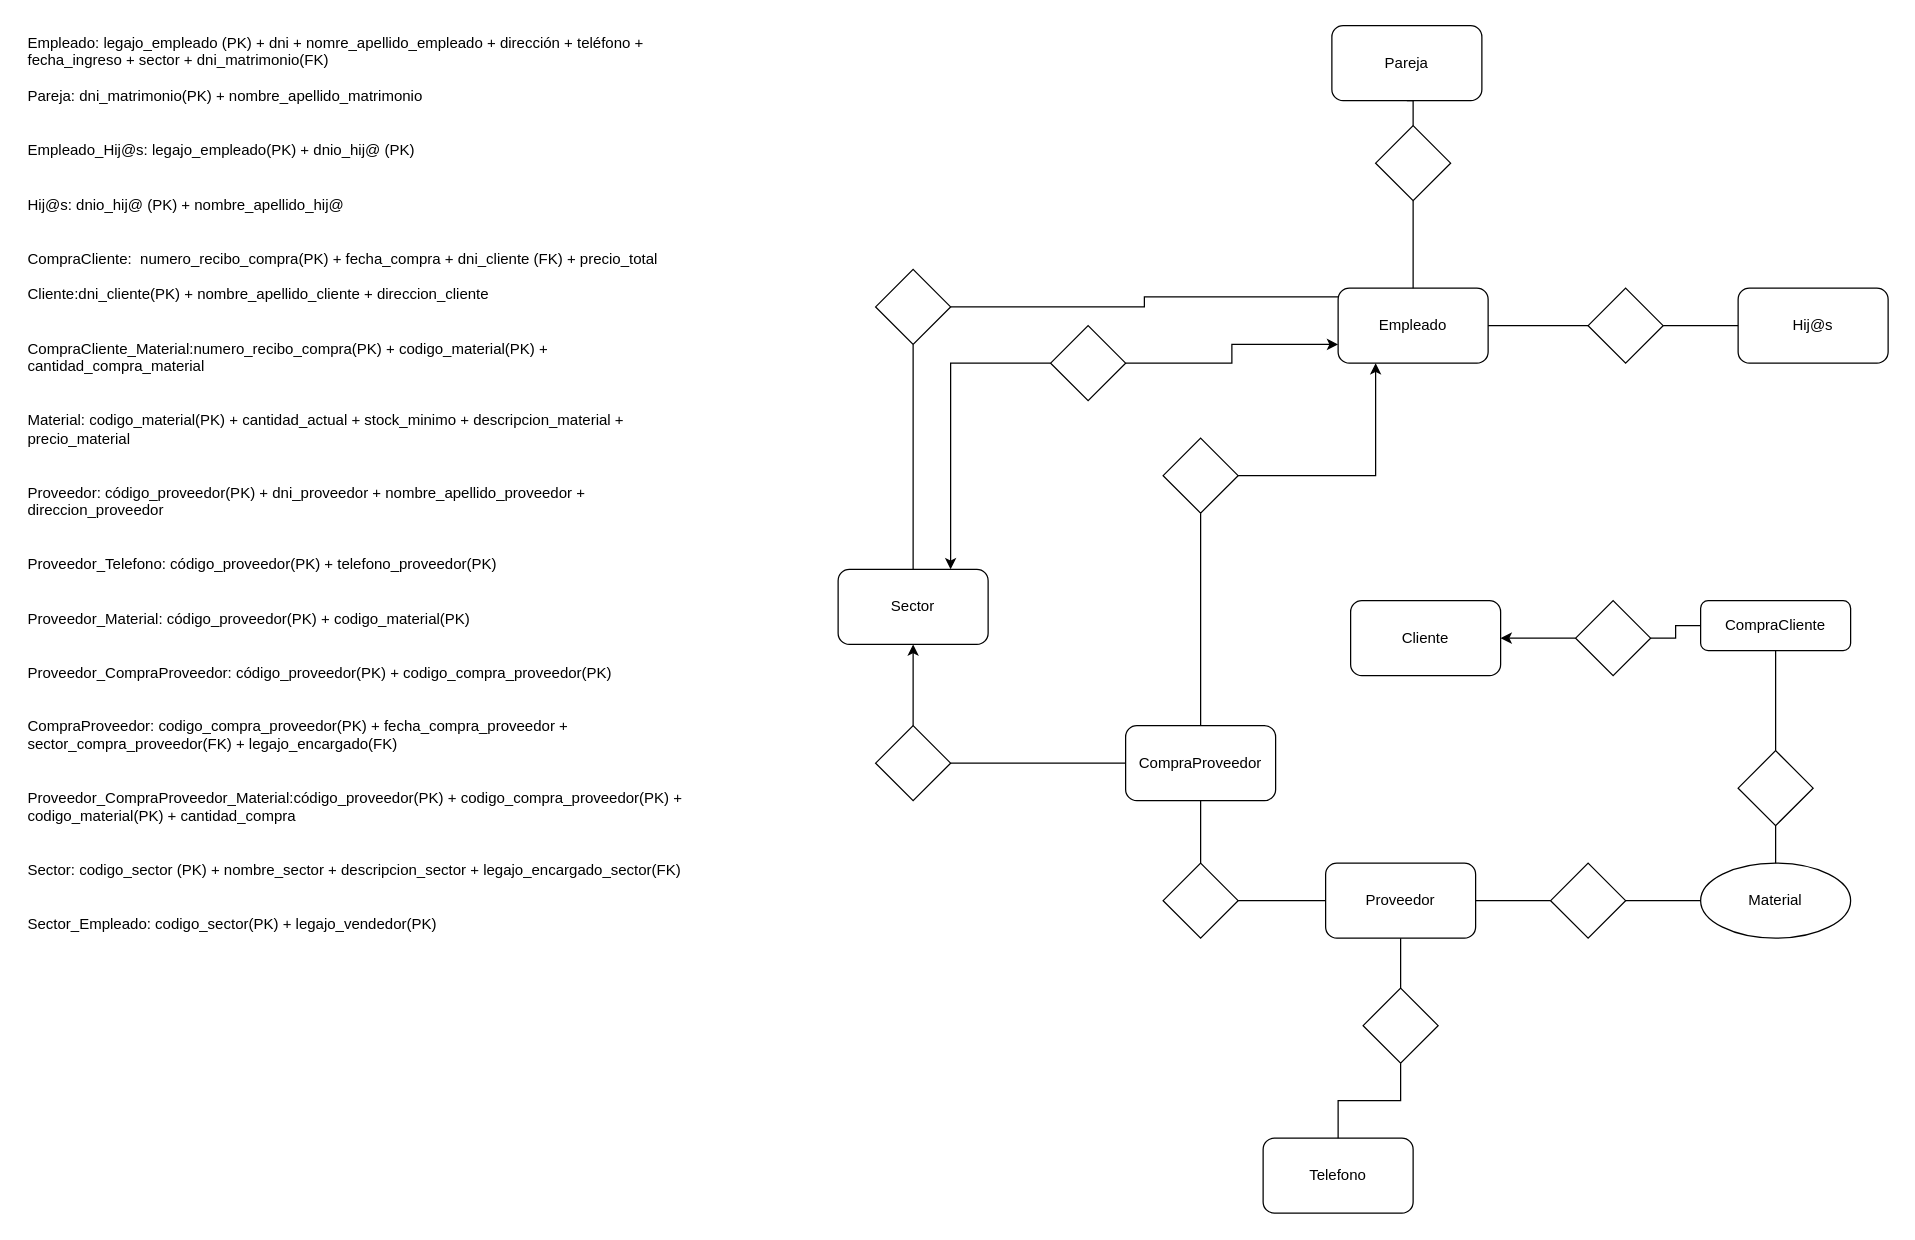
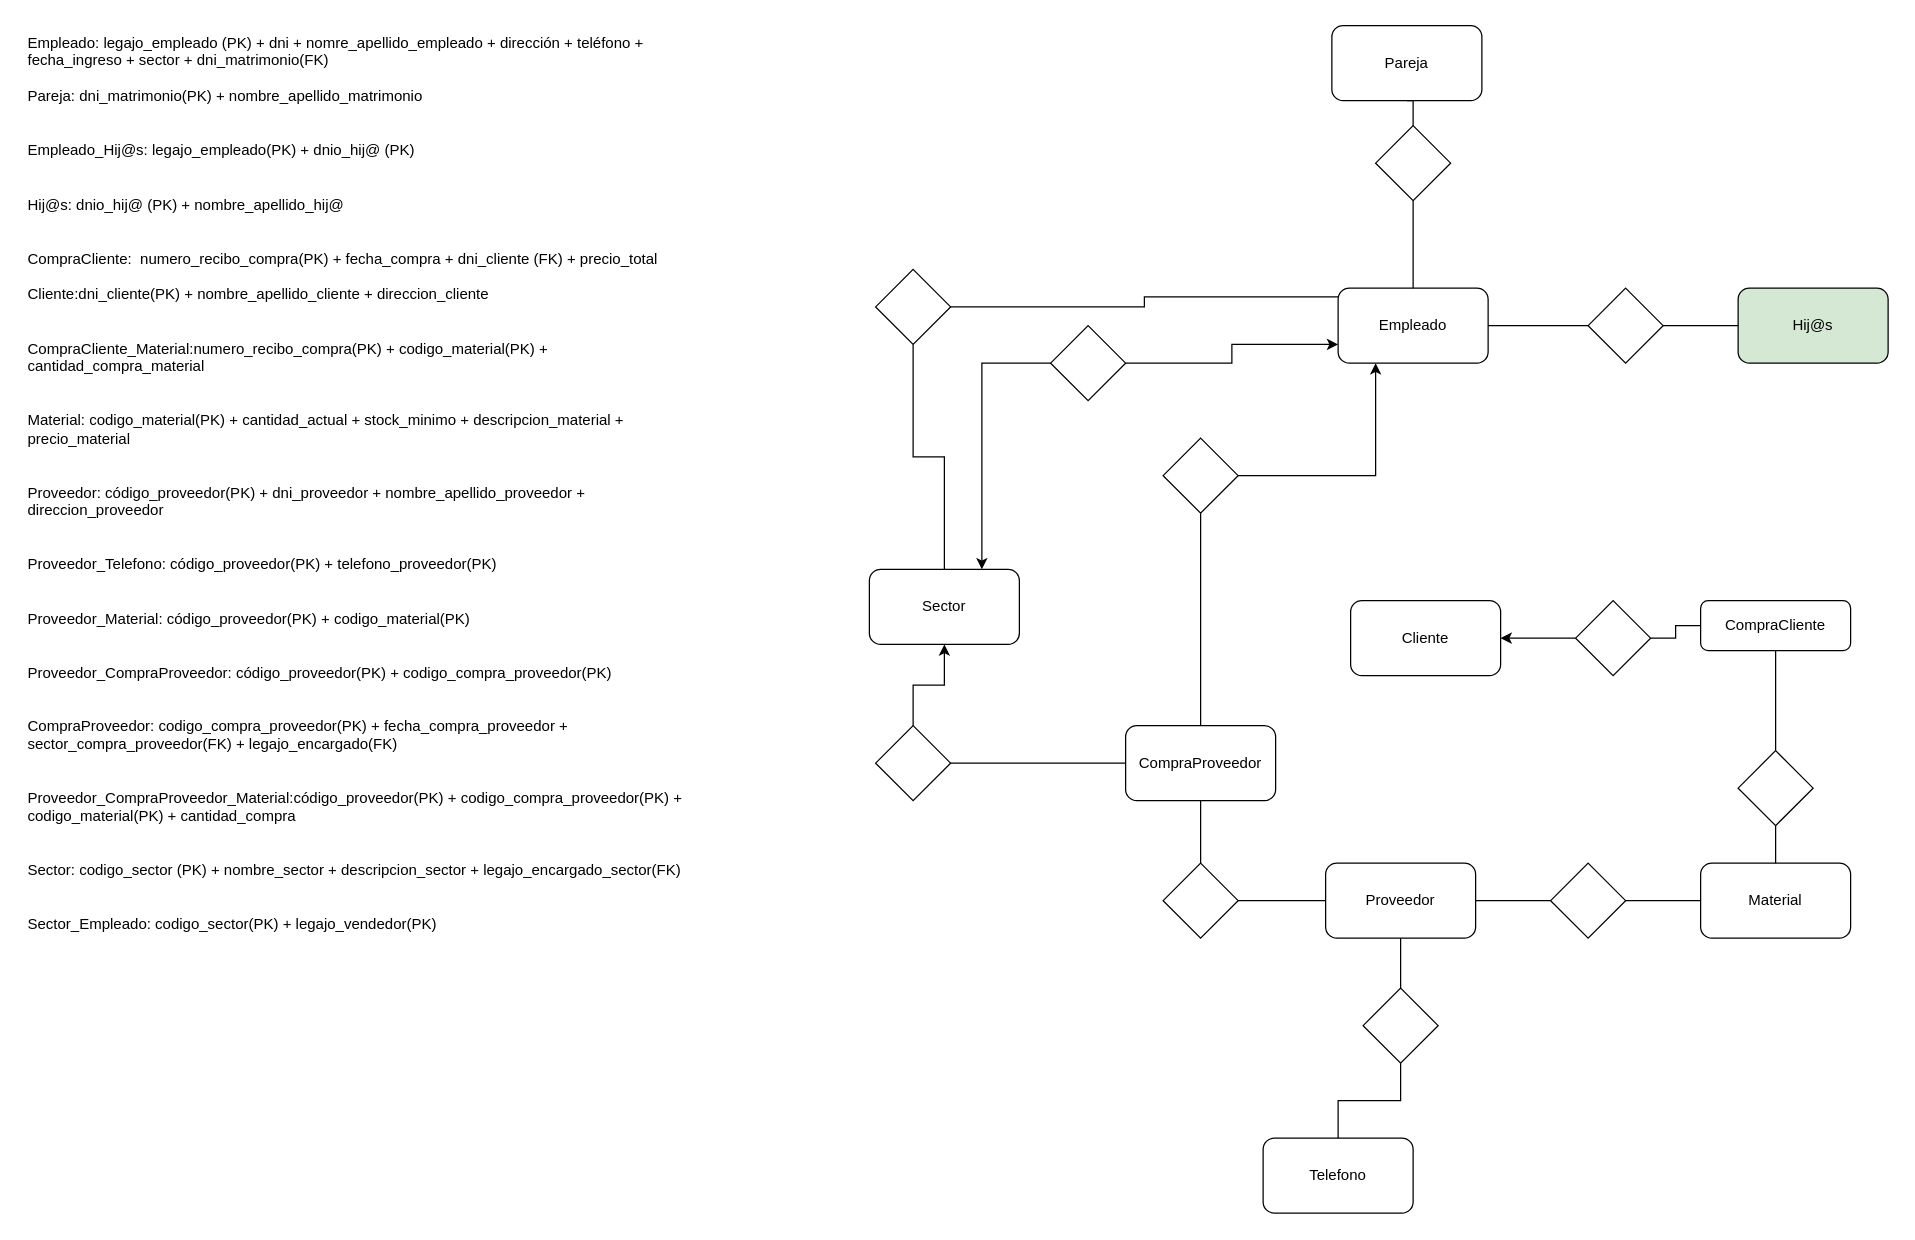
  <mxCell id="0" />
  <mxCell id="1" parent="0" />
  <mxCell id="2" value="Empleado: legajo_empleado (PK) + dni + nomre_apellido_empleado + dirección + teléfono + fecha_ingreso + sector + dni_matrimonio(FK)&#10;&#10;Pareja: dni_matrimonio(PK) + nombre_apellido_matrimonio &#10;&#10;&#10;Empleado_Hij@s: legajo_empleado(PK) + dnio_hij@ (PK) &#10;&#10;&#10;Hij@s: dnio_hij@ (PK) + nombre_apellido_hij@&#10;&#10;&#10;CompraCliente:  numero_recibo_compra(PK) + fecha_compra + dni_cliente (FK) + precio_total&#10;&#10;Cliente:dni_cliente(PK) + nombre_apellido_cliente + direccion_cliente &#10;&#10;&#10;CompraCliente_Material:numero_recibo_compra(PK) + codigo_material(PK) + cantidad_compra_material&#10;&#10;&#10;Material: codigo_material(PK) + cantidad_actual + stock_minimo + descripcion_material + precio_material &#10;&#10;&#10;Proveedor: código_proveedor(PK) + dni_proveedor + nombre_apellido_proveedor + direccion_proveedor &#10;&#10;&#10;Proveedor_Telefono: código_proveedor(PK) + telefono_proveedor(PK)&#10;&#10;&#10;Proveedor_Material: código_proveedor(PK) + codigo_material(PK)&#10;&#10;&#10;Proveedor_CompraProveedor: código_proveedor(PK) + codigo_compra_proveedor(PK) &#10;&#10;&#10;CompraProveedor: codigo_compra_proveedor(PK) + fecha_compra_proveedor + sector_compra_proveedor(FK) + legajo_encargado(FK) &#10;&#10;&#10;Proveedor_CompraProveedor_Material:código_proveedor(PK) + codigo_compra_proveedor(PK) + codigo_material(PK) + cantidad_compra&#10;&#10;&#10;Sector: codigo_sector (PK) + nombre_sector + descripcion_sector + legajo_encargado_sector(FK) &#10;&#10;&#10;Sector_Empleado: codigo_sector(PK) + legajo_vendedor(PK)" style="text;whiteSpace=wrap;" vertex="1" parent="1"><mxGeometry x="20" y="20" width="560" height="730" as="geometry" /></mxCell>
  <mxCell id="3" value="Empleado" style="rounded=1;whiteSpace=wrap;html=1;" vertex="1" parent="1"><mxGeometry x="1070" y="230" width="120" height="60" as="geometry" /></mxCell>
- <mxCell id="4" value="Hij@s" style="rounded=1;whiteSpace=wrap;html=1;" vertex="1" parent="1"><mxGeometry x="1390" y="230" width="120" height="60" as="geometry" /></mxCell>
+ <mxCell id="4" value="Hij@s" style="rounded=1;whiteSpace=wrap;html=1;fillColor=#d5e8d4;" vertex="1" parent="1"><mxGeometry x="1390" y="230" width="120" height="60" as="geometry" /></mxCell>
  <mxCell id="5" style="edgeStyle=orthogonalEdgeStyle;rounded=0;orthogonalLoop=1;jettySize=auto;html=1;entryX=1;entryY=0.5;entryDx=0;entryDy=0;endArrow=none;endFill=0;" edge="1" parent="1" source="7" target="3"><mxGeometry relative="1" as="geometry" /></mxCell>
  <mxCell id="6" style="edgeStyle=orthogonalEdgeStyle;rounded=0;orthogonalLoop=1;jettySize=auto;html=1;entryX=0;entryY=0.5;entryDx=0;entryDy=0;endArrow=none;endFill=0;" edge="1" parent="1" source="7" target="4"><mxGeometry relative="1" as="geometry" /></mxCell>
  <mxCell id="7" value="" style="rhombus;whiteSpace=wrap;html=1;" vertex="1" parent="1"><mxGeometry x="1270" y="230" width="60" height="60" as="geometry" /></mxCell>
  <mxCell id="8" style="edgeStyle=orthogonalEdgeStyle;rounded=0;orthogonalLoop=1;jettySize=auto;html=1;entryX=0.5;entryY=1;entryDx=0;entryDy=0;endArrow=none;endFill=0;" edge="1" parent="1" source="10" target="11"><mxGeometry relative="1" as="geometry" /></mxCell>
  <mxCell id="9" style="edgeStyle=orthogonalEdgeStyle;rounded=0;orthogonalLoop=1;jettySize=auto;html=1;entryX=0.5;entryY=0;entryDx=0;entryDy=0;endArrow=none;endFill=0;" edge="1" parent="1" source="10" target="3"><mxGeometry relative="1" as="geometry" /></mxCell>
  <mxCell id="10" value="" style="rhombus;whiteSpace=wrap;html=1;" vertex="1" parent="1"><mxGeometry x="1100" y="100" width="60" height="60" as="geometry" /></mxCell>
  <mxCell id="11" value="Pareja" style="rounded=1;whiteSpace=wrap;html=1;" vertex="1" parent="1"><mxGeometry x="1065" y="20" width="120" height="60" as="geometry" /></mxCell>
  <mxCell id="12" value="Cliente" style="rounded=1;whiteSpace=wrap;html=1;" vertex="1" parent="1"><mxGeometry x="1080" y="480" width="120" height="60" as="geometry" /></mxCell>
  <mxCell id="13" value="CompraCliente" style="rounded=1;whiteSpace=wrap;html=1;" vertex="1" parent="1"><mxGeometry x="1360" y="480" width="120" height="40" as="geometry" /></mxCell>
  <mxCell id="14" style="edgeStyle=orthogonalEdgeStyle;rounded=0;orthogonalLoop=1;jettySize=auto;html=1;entryX=0;entryY=0.5;entryDx=0;entryDy=0;endArrow=none;endFill=0;" edge="1" parent="1" source="16" target="13"><mxGeometry relative="1" as="geometry" /></mxCell>
  <mxCell id="15" style="edgeStyle=orthogonalEdgeStyle;rounded=0;orthogonalLoop=1;jettySize=auto;html=1;entryX=1;entryY=0.5;entryDx=0;entryDy=0;" edge="1" parent="1" source="16" target="12"><mxGeometry relative="1" as="geometry"><mxPoint x="1210" y="510" as="targetPoint" /></mxGeometry></mxCell>
  <mxCell id="16" value="" style="rhombus;whiteSpace=wrap;html=1;" vertex="1" parent="1"><mxGeometry x="1260" y="480" width="60" height="60" as="geometry" /></mxCell>
- <mxCell id="17" value="Material" style="ellipse;whiteSpace=wrap;html=1;" vertex="1" parent="1"><mxGeometry x="1360" y="690" width="120" height="60" as="geometry" /></mxCell>
+ <mxCell id="17" value="Material" style="rounded=1;whiteSpace=wrap;html=1;" vertex="1" parent="1"><mxGeometry x="1360" y="690" width="120" height="60" as="geometry" /></mxCell>
  <mxCell id="18" style="edgeStyle=orthogonalEdgeStyle;rounded=0;orthogonalLoop=1;jettySize=auto;html=1;entryX=0.5;entryY=0;entryDx=0;entryDy=0;endArrow=none;endFill=0;" edge="1" parent="1" source="19" target="17"><mxGeometry relative="1" as="geometry" /></mxCell>
  <mxCell id="19" value="" style="rhombus;whiteSpace=wrap;html=1;" vertex="1" parent="1"><mxGeometry x="1390" y="600" width="60" height="60" as="geometry" /></mxCell>
  <mxCell id="20" style="edgeStyle=orthogonalEdgeStyle;rounded=0;orthogonalLoop=1;jettySize=auto;html=1;entryX=0.5;entryY=1;entryDx=0;entryDy=0;endArrow=none;endFill=0;" edge="1" parent="1" source="19" target="13"><mxGeometry relative="1" as="geometry" /></mxCell>
  <mxCell id="21" value="Proveedor" style="rounded=1;whiteSpace=wrap;html=1;" vertex="1" parent="1"><mxGeometry x="1060" y="690" width="120" height="60" as="geometry" /></mxCell>
  <mxCell id="22" value="Telefono" style="rounded=1;whiteSpace=wrap;html=1;" vertex="1" parent="1"><mxGeometry x="1010" y="910" width="120" height="60" as="geometry" /></mxCell>
  <mxCell id="23" style="edgeStyle=orthogonalEdgeStyle;rounded=0;orthogonalLoop=1;jettySize=auto;html=1;entryX=0.5;entryY=1;entryDx=0;entryDy=0;endArrow=none;endFill=0;" edge="1" parent="1" source="25" target="21"><mxGeometry relative="1" as="geometry" /></mxCell>
  <mxCell id="24" style="edgeStyle=orthogonalEdgeStyle;rounded=0;orthogonalLoop=1;jettySize=auto;html=1;entryX=0.5;entryY=0;entryDx=0;entryDy=0;endArrow=none;endFill=0;" edge="1" parent="1" source="25" target="22"><mxGeometry relative="1" as="geometry" /></mxCell>
  <mxCell id="25" value="" style="rhombus;whiteSpace=wrap;html=1;" vertex="1" parent="1"><mxGeometry x="1090" y="790" width="60" height="60" as="geometry" /></mxCell>
  <mxCell id="26" style="edgeStyle=orthogonalEdgeStyle;rounded=0;orthogonalLoop=1;jettySize=auto;html=1;entryX=1;entryY=0.5;entryDx=0;entryDy=0;endArrow=none;endFill=0;" edge="1" parent="1" source="28" target="21"><mxGeometry relative="1" as="geometry" /></mxCell>
  <mxCell id="27" style="edgeStyle=orthogonalEdgeStyle;rounded=0;orthogonalLoop=1;jettySize=auto;html=1;entryX=0;entryY=0.5;entryDx=0;entryDy=0;endArrow=none;endFill=0;" edge="1" parent="1" source="28" target="17"><mxGeometry relative="1" as="geometry" /></mxCell>
  <mxCell id="28" value="" style="rhombus;whiteSpace=wrap;html=1;" vertex="1" parent="1"><mxGeometry x="1240" y="690" width="60" height="60" as="geometry" /></mxCell>
  <mxCell id="29" value="CompraProveedor" style="rounded=1;whiteSpace=wrap;html=1;" vertex="1" parent="1"><mxGeometry x="900" y="580" width="120" height="60" as="geometry" /></mxCell>
  <mxCell id="30" style="edgeStyle=orthogonalEdgeStyle;rounded=0;orthogonalLoop=1;jettySize=auto;html=1;endArrow=none;endFill=0;" edge="1" parent="1" source="32" target="21"><mxGeometry relative="1" as="geometry" /></mxCell>
  <mxCell id="31" style="edgeStyle=orthogonalEdgeStyle;rounded=0;orthogonalLoop=1;jettySize=auto;html=1;entryX=0.5;entryY=1;entryDx=0;entryDy=0;endArrow=none;endFill=0;" edge="1" parent="1" source="32" target="29"><mxGeometry relative="1" as="geometry" /></mxCell>
  <mxCell id="32" value="" style="rhombus;whiteSpace=wrap;html=1;" vertex="1" parent="1"><mxGeometry x="930" y="690" width="60" height="60" as="geometry" /></mxCell>
  <mxCell id="33" style="edgeStyle=orthogonalEdgeStyle;rounded=0;orthogonalLoop=1;jettySize=auto;html=1;entryX=0.25;entryY=1;entryDx=0;entryDy=0;" edge="1" parent="1" source="35" target="3"><mxGeometry relative="1" as="geometry" /></mxCell>
  <mxCell id="34" style="edgeStyle=orthogonalEdgeStyle;rounded=0;orthogonalLoop=1;jettySize=auto;html=1;endArrow=none;endFill=0;" edge="1" parent="1" source="35" target="29"><mxGeometry relative="1" as="geometry" /></mxCell>
  <mxCell id="35" value="" style="rhombus;whiteSpace=wrap;html=1;" vertex="1" parent="1"><mxGeometry x="930" y="350" width="60" height="60" as="geometry" /></mxCell>
- <mxCell id="36" value="Sector" style="rounded=1;whiteSpace=wrap;html=1;" vertex="1" parent="1"><mxGeometry x="670" y="455" width="120" height="60" as="geometry" /></mxCell>
+ <mxCell id="36" value="Sector" style="rounded=1;whiteSpace=wrap;html=1;" vertex="1" parent="1"><mxGeometry x="695" y="455" width="120" height="60" as="geometry" /></mxCell>
  <mxCell id="37" style="edgeStyle=orthogonalEdgeStyle;rounded=0;orthogonalLoop=1;jettySize=auto;html=1;entryX=0.5;entryY=1;entryDx=0;entryDy=0;" edge="1" parent="1" source="38" target="36"><mxGeometry relative="1" as="geometry" /></mxCell>
  <mxCell id="38" value="" style="rhombus;whiteSpace=wrap;html=1;" vertex="1" parent="1"><mxGeometry x="700" y="580" width="60" height="60" as="geometry" /></mxCell>
  <mxCell id="39" style="edgeStyle=orthogonalEdgeStyle;rounded=0;orthogonalLoop=1;jettySize=auto;html=1;entryX=0;entryY=0.5;entryDx=0;entryDy=0;endArrow=none;endFill=0;" edge="1" parent="1" source="38" target="29"><mxGeometry relative="1" as="geometry" /></mxCell>
  <mxCell id="40" style="edgeStyle=orthogonalEdgeStyle;rounded=0;orthogonalLoop=1;jettySize=auto;html=1;endArrow=none;endFill=0;" edge="1" parent="1" source="41" target="36"><mxGeometry relative="1" as="geometry" /></mxCell>
  <mxCell id="41" value="" style="rhombus;whiteSpace=wrap;html=1;" vertex="1" parent="1"><mxGeometry x="700" y="215" width="60" height="60" as="geometry" /></mxCell>
  <mxCell id="42" style="edgeStyle=orthogonalEdgeStyle;rounded=0;orthogonalLoop=1;jettySize=auto;html=1;entryX=0;entryY=0.117;entryDx=0;entryDy=0;entryPerimeter=0;endArrow=none;endFill=0;" edge="1" parent="1" source="41" target="3"><mxGeometry relative="1" as="geometry" /></mxCell>
  <mxCell id="43" style="edgeStyle=orthogonalEdgeStyle;rounded=0;orthogonalLoop=1;jettySize=auto;html=1;entryX=0.75;entryY=0;entryDx=0;entryDy=0;" edge="1" parent="1" source="45" target="36"><mxGeometry relative="1" as="geometry" /></mxCell>
  <mxCell id="44" style="edgeStyle=orthogonalEdgeStyle;rounded=0;orthogonalLoop=1;jettySize=auto;html=1;entryX=0;entryY=0.75;entryDx=0;entryDy=0;" edge="1" parent="1" source="45" target="3"><mxGeometry relative="1" as="geometry" /></mxCell>
  <mxCell id="45" value="" style="rhombus;whiteSpace=wrap;html=1;" vertex="1" parent="1"><mxGeometry x="840" y="260" width="60" height="60" as="geometry" /></mxCell>
